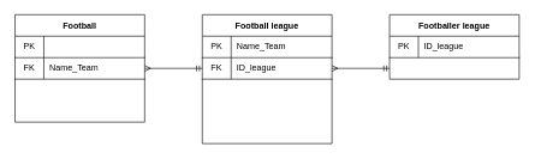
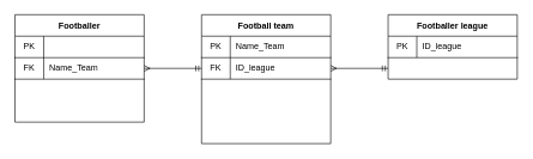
  <mxCell id="0" />
  <mxCell id="1" parent="0" />
- <mxCell id="2" value="Football league" style="shape=table;startSize=30;container=1;collapsible=0;childLayout=tableLayout;fixedRows=1;rowLines=0;fontStyle=1;align=center;pointerEvents=1;" parent="1" vertex="1"><mxGeometry x="280" y="20" width="180" height="180" as="geometry" /></mxCell>
+ <mxCell id="2" value="Football team" style="shape=table;startSize=30;container=1;collapsible=0;childLayout=tableLayout;fixedRows=1;rowLines=0;fontStyle=1;align=center;pointerEvents=1;" parent="1" vertex="1"><mxGeometry x="280" y="20" width="180" height="180" as="geometry" /></mxCell>
  <mxCell id="3" value="" style="shape=partialRectangle;html=1;whiteSpace=wrap;collapsible=0;dropTarget=0;pointerEvents=1;fillColor=none;top=0;left=0;bottom=1;right=0;points=[[0,0.5],[1,0.5]];portConstraint=eastwest;" parent="2" vertex="1"><mxGeometry y="30" width="180" height="30" as="geometry" /></mxCell>
  <mxCell id="4" value="PK" style="shape=partialRectangle;html=1;whiteSpace=wrap;connectable=0;fillColor=none;top=0;left=0;bottom=0;right=0;overflow=hidden;pointerEvents=1;" parent="3" vertex="1"><mxGeometry width="40" height="30" as="geometry"><mxRectangle width="40" height="30" as="alternateBounds" /></mxGeometry></mxCell>
  <mxCell id="5" value="Name_Team" style="shape=partialRectangle;html=1;whiteSpace=wrap;connectable=0;fillColor=none;top=0;left=0;bottom=0;right=0;align=left;spacingLeft=6;overflow=hidden;pointerEvents=1;" parent="3" vertex="1"><mxGeometry x="40" width="140" height="30" as="geometry"><mxRectangle width="140" height="30" as="alternateBounds" /></mxGeometry></mxCell>
  <mxCell id="6" value="" style="shape=partialRectangle;html=1;whiteSpace=wrap;collapsible=0;dropTarget=0;pointerEvents=1;fillColor=none;top=0;left=0;bottom=1;right=0;points=[[0,0.5],[1,0.5]];portConstraint=eastwest;" parent="2" vertex="1"><mxGeometry y="60" width="180" height="30" as="geometry" /></mxCell>
  <mxCell id="7" value="FK" style="shape=partialRectangle;html=1;whiteSpace=wrap;connectable=0;fillColor=none;top=0;left=0;bottom=0;right=0;overflow=hidden;pointerEvents=1;" parent="6" vertex="1"><mxGeometry width="40" height="30" as="geometry"><mxRectangle width="40" height="30" as="alternateBounds" /></mxGeometry></mxCell>
  <mxCell id="8" value="ID_league" style="shape=partialRectangle;html=1;whiteSpace=wrap;connectable=0;fillColor=none;top=0;left=0;bottom=0;right=0;align=left;spacingLeft=6;overflow=hidden;pointerEvents=1;" parent="6" vertex="1"><mxGeometry x="40" width="140" height="30" as="geometry"><mxRectangle width="140" height="30" as="alternateBounds" /></mxGeometry></mxCell>
  <mxCell id="9" value="" style="shape=partialRectangle;html=1;whiteSpace=wrap;collapsible=0;dropTarget=0;pointerEvents=1;fillColor=none;top=0;left=0;bottom=0;right=0;points=[[0,0.5],[1,0.5]];portConstraint=eastwest;" parent="2" vertex="1"><mxGeometry y="90" width="180" height="30" as="geometry" /></mxCell>
  <mxCell id="10" value="" style="shape=partialRectangle;html=1;whiteSpace=wrap;connectable=0;fillColor=none;top=0;left=0;bottom=0;right=0;overflow=hidden;pointerEvents=1;" parent="9" vertex="1"><mxGeometry width="40" height="30" as="geometry"><mxRectangle width="40" height="30" as="alternateBounds" /></mxGeometry></mxCell>
  <mxCell id="11" value="" style="shape=partialRectangle;html=1;whiteSpace=wrap;collapsible=0;dropTarget=0;pointerEvents=1;fillColor=none;top=0;left=0;bottom=0;right=0;points=[[0,0.5],[1,0.5]];portConstraint=eastwest;" parent="2" vertex="1"><mxGeometry y="120" width="180" height="30" as="geometry" /></mxCell>
  <mxCell id="12" value="" style="shape=partialRectangle;html=1;whiteSpace=wrap;connectable=0;fillColor=none;top=0;left=0;bottom=0;right=0;overflow=hidden;pointerEvents=1;" parent="11" vertex="1"><mxGeometry width="40" height="30" as="geometry"><mxRectangle width="40" height="30" as="alternateBounds" /></mxGeometry></mxCell>
  <mxCell id="13" value="" style="shape=partialRectangle;html=1;whiteSpace=wrap;collapsible=0;dropTarget=0;pointerEvents=1;fillColor=none;top=0;left=0;bottom=0;right=0;points=[[0,0.5],[1,0.5]];portConstraint=eastwest;" parent="2" vertex="1"><mxGeometry y="150" width="180" height="30" as="geometry" /></mxCell>
  <mxCell id="14" value="" style="shape=partialRectangle;html=1;whiteSpace=wrap;connectable=0;fillColor=none;top=0;left=0;bottom=0;right=0;overflow=hidden;pointerEvents=1;" parent="13" vertex="1"><mxGeometry width="40" height="30" as="geometry"><mxRectangle width="40" height="30" as="alternateBounds" /></mxGeometry></mxCell>
- <mxCell id="15" value="Football" style="shape=table;startSize=30;container=1;collapsible=0;childLayout=tableLayout;fixedRows=1;rowLines=0;fontStyle=1;align=center;pointerEvents=1;" parent="1" vertex="1"><mxGeometry x="20" y="20" width="180" height="150" as="geometry" /></mxCell>
+ <mxCell id="15" value="Footballer" style="shape=table;startSize=30;container=1;collapsible=0;childLayout=tableLayout;fixedRows=1;rowLines=0;fontStyle=1;align=center;pointerEvents=1;" parent="1" vertex="1"><mxGeometry x="20" y="20" width="180" height="150" as="geometry" /></mxCell>
  <mxCell id="16" value="" style="shape=partialRectangle;html=1;whiteSpace=wrap;collapsible=0;dropTarget=0;pointerEvents=1;fillColor=none;top=0;left=0;bottom=1;right=0;points=[[0,0.5],[1,0.5]];portConstraint=eastwest;" parent="15" vertex="1"><mxGeometry y="30" width="180" height="30" as="geometry" /></mxCell>
  <mxCell id="17" value="PK" style="shape=partialRectangle;html=1;whiteSpace=wrap;connectable=0;fillColor=none;top=0;left=0;bottom=0;right=0;overflow=hidden;pointerEvents=1;" parent="16" vertex="1"><mxGeometry width="40" height="30" as="geometry"><mxRectangle width="40" height="30" as="alternateBounds" /></mxGeometry></mxCell>
  <mxCell id="18" value="" style="shape=partialRectangle;html=1;whiteSpace=wrap;collapsible=0;dropTarget=0;pointerEvents=1;fillColor=none;top=0;left=0;bottom=1;right=0;points=[[0,0.5],[1,0.5]];portConstraint=eastwest;" parent="15" vertex="1"><mxGeometry y="60" width="180" height="30" as="geometry" /></mxCell>
  <mxCell id="19" value="FK" style="shape=partialRectangle;html=1;whiteSpace=wrap;connectable=0;fillColor=none;top=0;left=0;bottom=0;right=0;overflow=hidden;pointerEvents=1;" parent="18" vertex="1"><mxGeometry width="40" height="30" as="geometry"><mxRectangle width="40" height="30" as="alternateBounds" /></mxGeometry></mxCell>
  <mxCell id="20" value="Name_Team" style="shape=partialRectangle;html=1;whiteSpace=wrap;connectable=0;fillColor=none;top=0;left=0;bottom=0;right=0;align=left;spacingLeft=6;overflow=hidden;pointerEvents=1;" parent="18" vertex="1"><mxGeometry x="40" width="140" height="30" as="geometry"><mxRectangle width="140" height="30" as="alternateBounds" /></mxGeometry></mxCell>
  <mxCell id="21" value="" style="shape=partialRectangle;html=1;whiteSpace=wrap;collapsible=0;dropTarget=0;pointerEvents=1;fillColor=none;top=0;left=0;bottom=0;right=0;points=[[0,0.5],[1,0.5]];portConstraint=eastwest;" parent="15" vertex="1"><mxGeometry y="90" width="180" height="30" as="geometry" /></mxCell>
  <mxCell id="22" value="" style="shape=partialRectangle;html=1;whiteSpace=wrap;connectable=0;fillColor=none;top=0;left=0;bottom=0;right=0;overflow=hidden;pointerEvents=1;" parent="21" vertex="1"><mxGeometry width="40" height="30" as="geometry"><mxRectangle width="40" height="30" as="alternateBounds" /></mxGeometry></mxCell>
  <mxCell id="23" value="" style="shape=partialRectangle;html=1;whiteSpace=wrap;collapsible=0;dropTarget=0;pointerEvents=1;fillColor=none;top=0;left=0;bottom=0;right=0;points=[[0,0.5],[1,0.5]];portConstraint=eastwest;" parent="15" vertex="1"><mxGeometry y="120" width="180" height="30" as="geometry" /></mxCell>
  <mxCell id="24" value="&lt;br&gt;" style="shape=partialRectangle;html=1;whiteSpace=wrap;connectable=0;fillColor=none;top=0;left=0;bottom=0;right=0;overflow=hidden;pointerEvents=1;" parent="23" vertex="1"><mxGeometry width="40" height="30" as="geometry"><mxRectangle width="40" height="30" as="alternateBounds" /></mxGeometry></mxCell>
  <mxCell id="25" value="Footballer league" style="shape=table;startSize=30;container=1;collapsible=0;childLayout=tableLayout;fixedRows=1;rowLines=0;fontStyle=1;align=center;pointerEvents=1;" parent="1" vertex="1"><mxGeometry x="540" y="20" width="180" height="90" as="geometry" /></mxCell>
  <mxCell id="26" value="" style="shape=partialRectangle;html=1;whiteSpace=wrap;collapsible=0;dropTarget=0;pointerEvents=1;fillColor=none;top=0;left=0;bottom=1;right=0;points=[[0,0.5],[1,0.5]];portConstraint=eastwest;" parent="25" vertex="1"><mxGeometry y="30" width="180" height="30" as="geometry" /></mxCell>
  <mxCell id="27" value="PK" style="shape=partialRectangle;html=1;whiteSpace=wrap;connectable=0;fillColor=none;top=0;left=0;bottom=0;right=0;overflow=hidden;pointerEvents=1;" parent="26" vertex="1"><mxGeometry width="40" height="30" as="geometry"><mxRectangle width="40" height="30" as="alternateBounds" /></mxGeometry></mxCell>
  <mxCell id="28" value="ID_league" style="shape=partialRectangle;html=1;whiteSpace=wrap;connectable=0;fillColor=none;top=0;left=0;bottom=0;right=0;align=left;spacingLeft=6;overflow=hidden;pointerEvents=1;" parent="26" vertex="1"><mxGeometry x="40" width="140" height="30" as="geometry"><mxRectangle width="140" height="30" as="alternateBounds" /></mxGeometry></mxCell>
  <mxCell id="29" value="" style="shape=partialRectangle;html=1;whiteSpace=wrap;collapsible=0;dropTarget=0;pointerEvents=1;fillColor=none;top=0;left=0;bottom=0;right=0;points=[[0,0.5],[1,0.5]];portConstraint=eastwest;" parent="25" vertex="1"><mxGeometry y="60" width="180" height="30" as="geometry" /></mxCell>
  <mxCell id="30" value="" style="shape=partialRectangle;html=1;whiteSpace=wrap;connectable=0;fillColor=none;top=0;left=0;bottom=0;right=0;overflow=hidden;pointerEvents=1;" parent="29" vertex="1"><mxGeometry width="40" height="30" as="geometry"><mxRectangle width="40" height="30" as="alternateBounds" /></mxGeometry></mxCell>
  <mxCell id="31" style="edgeStyle=orthogonalEdgeStyle;rounded=0;orthogonalLoop=1;jettySize=auto;html=1;exitX=1;exitY=0.5;exitDx=0;exitDy=0;entryX=0;entryY=0.5;entryDx=0;entryDy=0;startArrow=ERmany;startFill=0;endArrow=ERmandOne;endFill=0;" parent="1" source="18" target="6" edge="1"><mxGeometry relative="1" as="geometry" /></mxCell>
  <mxCell id="32" style="edgeStyle=orthogonalEdgeStyle;rounded=0;orthogonalLoop=1;jettySize=auto;html=1;exitX=1;exitY=0.5;exitDx=0;exitDy=0;entryX=0;entryY=0.5;entryDx=0;entryDy=0;startArrow=ERmany;startFill=0;endArrow=ERmandOne;endFill=0;" parent="1" source="6" target="29" edge="1"><mxGeometry relative="1" as="geometry" /></mxCell>
